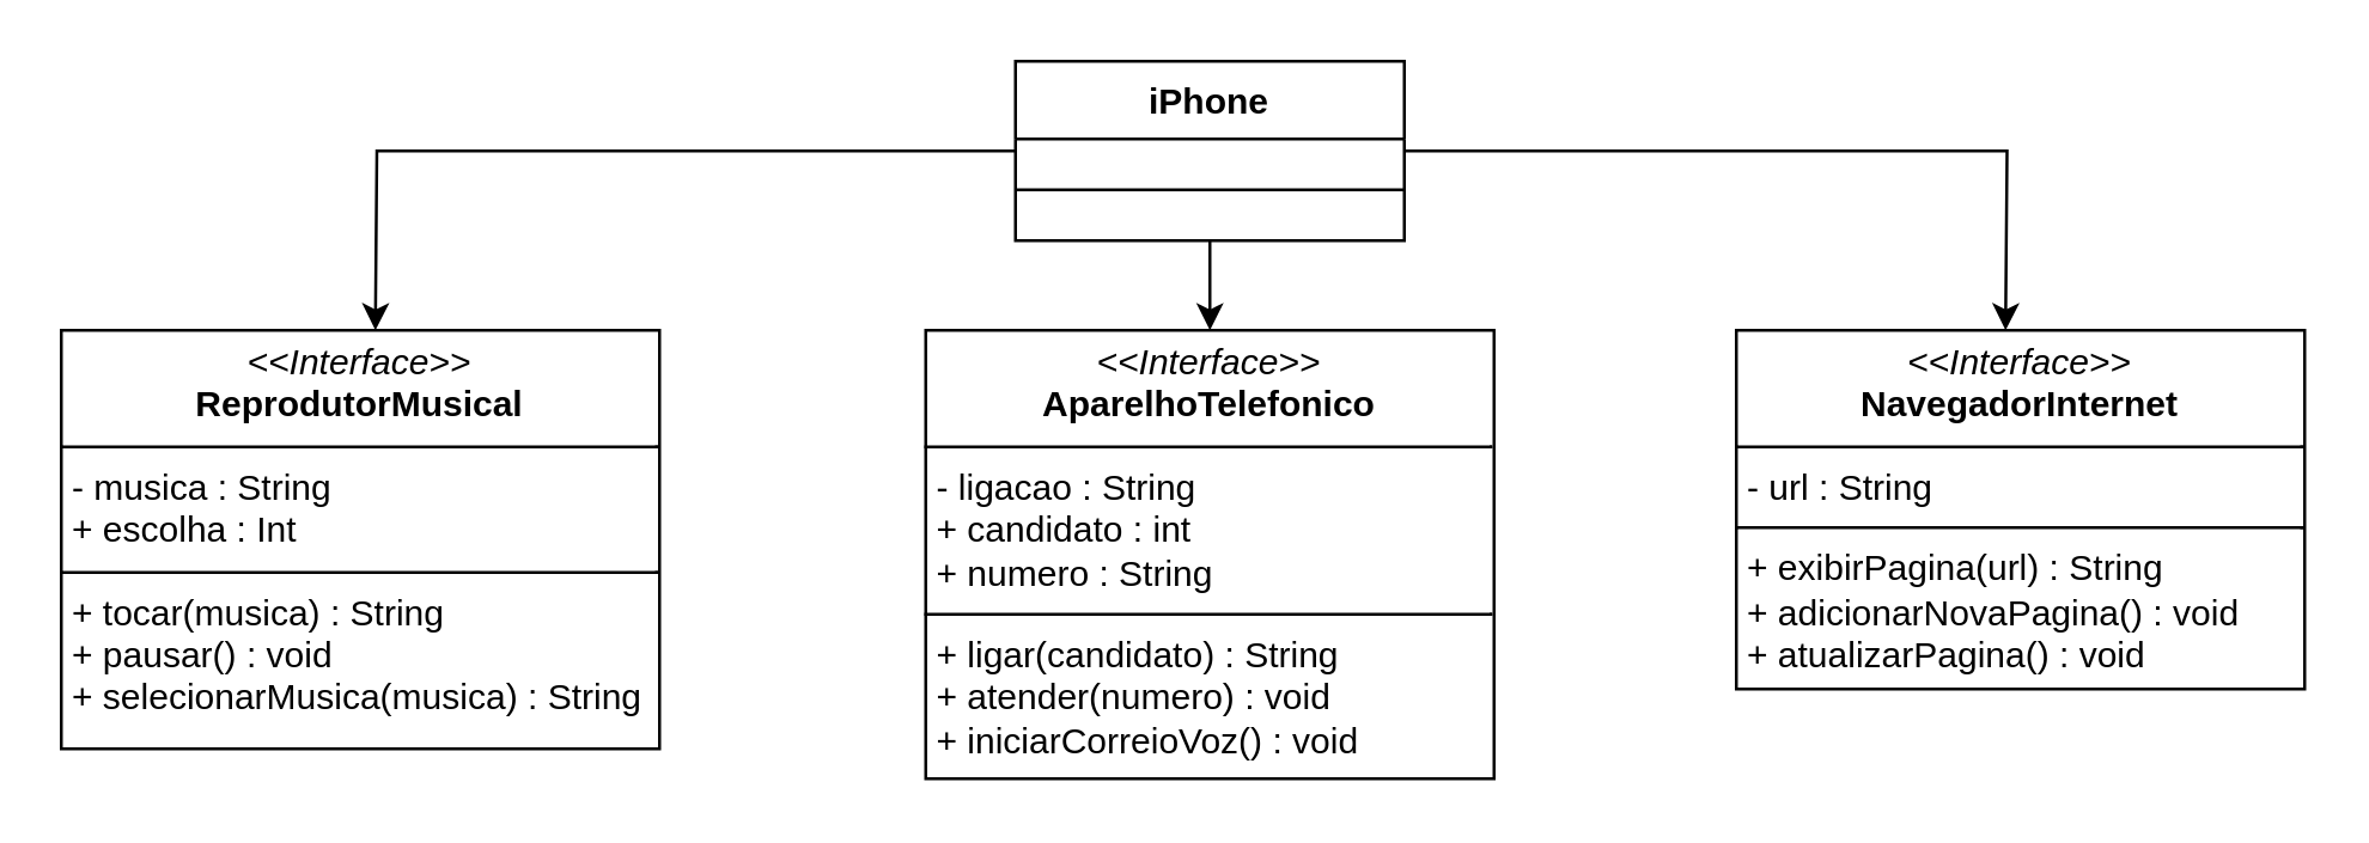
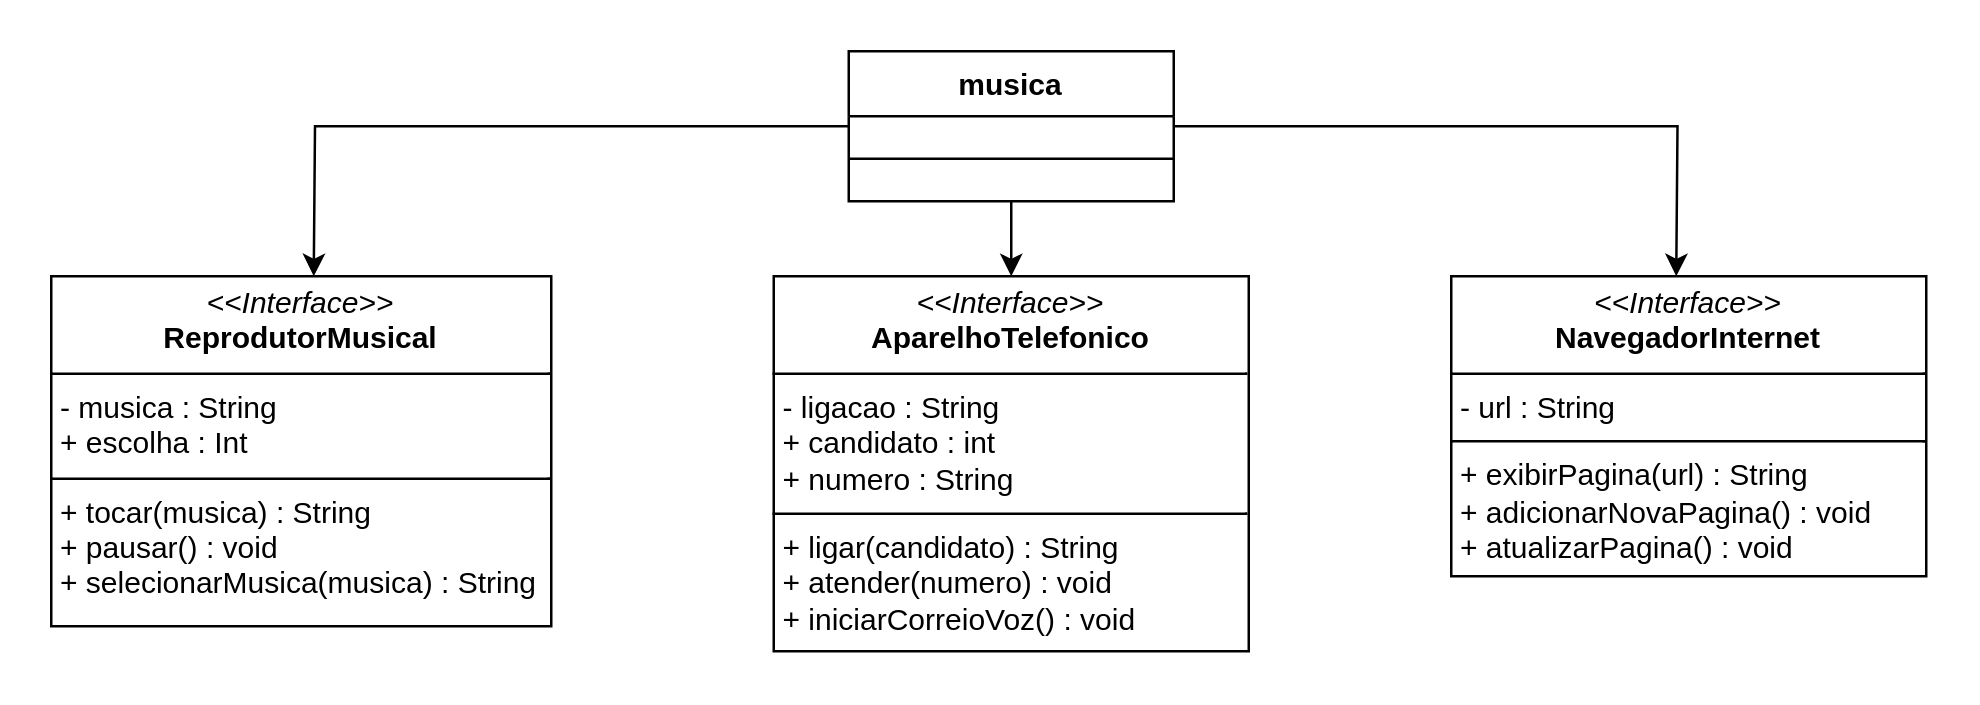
  <mxCell id="0" />
  <mxCell id="1" parent="0" />
  <mxCell id="2" style="edgeStyle=orthogonalEdgeStyle;rounded=0;orthogonalLoop=1;jettySize=auto;html=1;exitX=0.5;exitY=1;exitDx=0;exitDy=0;entryX=0.5;entryY=0;entryDx=0;entryDy=0;" edge="1" parent="1" source="5"><mxGeometry relative="1" as="geometry"><mxPoint x="404" y="110" as="targetPoint" /></mxGeometry></mxCell>
  <mxCell id="3" style="edgeStyle=orthogonalEdgeStyle;rounded=0;orthogonalLoop=1;jettySize=auto;html=1;exitX=1;exitY=0.5;exitDx=0;exitDy=0;entryX=0.5;entryY=0;entryDx=0;entryDy=0;" edge="1" parent="1" source="5"><mxGeometry relative="1" as="geometry"><mxPoint x="670" y="110" as="targetPoint" /></mxGeometry></mxCell>
  <mxCell id="4" style="edgeStyle=orthogonalEdgeStyle;rounded=0;orthogonalLoop=1;jettySize=auto;html=1;entryX=0.5;entryY=0;entryDx=0;entryDy=0;" edge="1" parent="1" source="5"><mxGeometry relative="1" as="geometry"><mxPoint x="125" y="110" as="targetPoint" /></mxGeometry></mxCell>
- <mxCell id="5" value="iPhone" style="swimlane;fontStyle=1;align=center;verticalAlign=top;childLayout=stackLayout;horizontal=1;startSize=26;horizontalStack=0;resizeParent=1;resizeParentMax=0;resizeLast=0;collapsible=1;marginBottom=0;whiteSpace=wrap;html=1;" vertex="1" parent="1"><mxGeometry x="339" y="20" width="130" height="60" as="geometry" /></mxCell>
+ <mxCell id="5" value="musica" style="swimlane;fontStyle=1;align=center;verticalAlign=top;childLayout=stackLayout;horizontal=1;startSize=26;horizontalStack=0;resizeParent=1;resizeParentMax=0;resizeLast=0;collapsible=1;marginBottom=0;whiteSpace=wrap;html=1;" vertex="1" parent="1"><mxGeometry x="339" y="20" width="130" height="60" as="geometry" /></mxCell>
  <mxCell id="6" value="" style="line;strokeWidth=1;fillColor=none;align=left;verticalAlign=middle;spacingTop=-1;spacingLeft=3;spacingRight=3;rotatable=0;labelPosition=right;points=[];portConstraint=eastwest;strokeColor=inherit;" vertex="1" parent="5"><mxGeometry y="26" width="130" height="34" as="geometry" /></mxCell>
  <mxCell id="7" value="&lt;p style=&quot;margin:0px;margin-top:4px;text-align:center;&quot;&gt;&lt;i&gt;&amp;lt;&amp;lt;Interface&amp;gt;&amp;gt;&lt;/i&gt;&lt;br&gt;&lt;b&gt;ReprodutorMusical&lt;/b&gt;&lt;/p&gt;&lt;hr size=&quot;1&quot; style=&quot;border-style:solid;&quot;&gt;&lt;p style=&quot;margin:0px;margin-left:4px;&quot;&gt;- musica : String&lt;br&gt;+ escolha : Int&lt;/p&gt;&lt;hr size=&quot;1&quot; style=&quot;border-style:solid;&quot;&gt;&lt;p style=&quot;margin:0px;margin-left:4px;&quot;&gt;+ tocar(musica) : String&lt;br&gt;+ pausar() : void&amp;nbsp;&lt;/p&gt;&lt;p style=&quot;margin:0px;margin-left:4px;&quot;&gt;+ selecionarMusica(musica) : String&lt;/p&gt;" style="verticalAlign=top;align=left;overflow=fill;html=1;whiteSpace=wrap;" vertex="1" parent="1"><mxGeometry x="20" y="110" width="200" height="140" as="geometry" /></mxCell>
  <mxCell id="8" value="&lt;p style=&quot;margin:0px;margin-top:4px;text-align:center;&quot;&gt;&lt;i&gt;&amp;lt;&amp;lt;Interface&amp;gt;&amp;gt;&lt;/i&gt;&lt;br&gt;&lt;b&gt;AparelhoTelefonico&lt;/b&gt;&lt;/p&gt;&lt;hr size=&quot;1&quot; style=&quot;border-style:solid;&quot;&gt;&lt;p style=&quot;margin:0px;margin-left:4px;&quot;&gt;- ligacao : String&lt;br&gt;+ candidato : int&lt;/p&gt;&lt;p style=&quot;margin:0px;margin-left:4px;&quot;&gt;+ numero : String&amp;nbsp;&lt;/p&gt;&lt;hr size=&quot;1&quot; style=&quot;border-style:solid;&quot;&gt;&lt;p style=&quot;margin:0px;margin-left:4px;&quot;&gt;+ ligar(candidato) : String&lt;br&gt;+ atender(numero) : void&lt;/p&gt;&lt;p style=&quot;margin:0px;margin-left:4px;&quot;&gt;+ iniciarCorreioVoz() : void&lt;/p&gt;&lt;p style=&quot;margin:0px;margin-left:4px;&quot;&gt;&lt;br&gt;&lt;/p&gt;" style="verticalAlign=top;align=left;overflow=fill;html=1;whiteSpace=wrap;" vertex="1" parent="1"><mxGeometry x="309" y="110" width="190" height="150" as="geometry" /></mxCell>
  <mxCell id="9" value="&lt;p style=&quot;margin:0px;margin-top:4px;text-align:center;&quot;&gt;&lt;i&gt;&amp;lt;&amp;lt;Interface&amp;gt;&amp;gt;&lt;/i&gt;&lt;br&gt;&lt;b&gt;NavegadorInternet&lt;/b&gt;&lt;/p&gt;&lt;hr size=&quot;1&quot; style=&quot;border-style:solid;&quot;&gt;&lt;p style=&quot;margin:0px;margin-left:4px;&quot;&gt;- url : String&lt;/p&gt;&lt;hr size=&quot;1&quot; style=&quot;border-style:solid;&quot;&gt;&lt;p style=&quot;margin:0px;margin-left:4px;&quot;&gt;+ exibirPagina(url) : String&lt;br&gt;+ adicionarNovaPagina() : void&amp;nbsp;&lt;/p&gt;&lt;p style=&quot;margin:0px;margin-left:4px;&quot;&gt;+ atualizarPagina() : void&lt;/p&gt;" style="verticalAlign=top;align=left;overflow=fill;html=1;whiteSpace=wrap;" vertex="1" parent="1"><mxGeometry x="580" y="110" width="190" height="120" as="geometry" /></mxCell>
